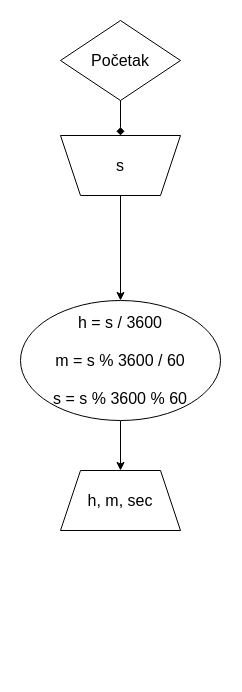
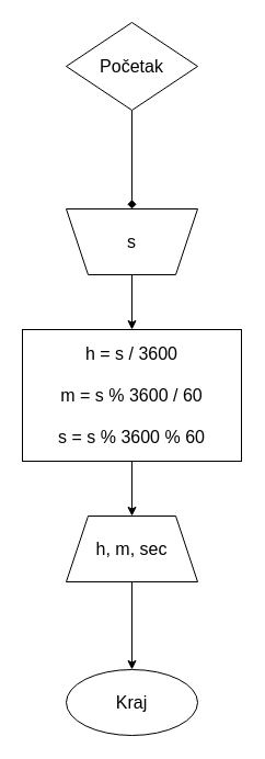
  <mxCell id="0" />
  <mxCell id="1" parent="0" />
  <mxCell id="2" value="" style="edgeStyle=orthogonalEdgeStyle;rounded=0;orthogonalLoop=1;jettySize=auto;html=1;fontSize=16;fontColor=#000000;endArrow=diamond;" parent="1" source="3" target="5" edge="1"><mxGeometry relative="1" as="geometry" /></mxCell>
  <mxCell id="3" value="Početak" style="rhombus;whiteSpace=wrap;html=1;labelBackgroundColor=none;fontSize=16;fontColor=#000000;" parent="1" vertex="1"><mxGeometry x="60" y="20" width="120" height="80" as="geometry" /></mxCell>
  <mxCell id="4" value="" style="edgeStyle=orthogonalEdgeStyle;rounded=0;orthogonalLoop=1;jettySize=auto;html=1;fontSize=16;fontColor=#000000;" parent="1" source="5" target="7" edge="1"><mxGeometry relative="1" as="geometry" /></mxCell>
- <mxCell id="5" value="s" style="shape=trapezoid;perimeter=trapezoidPerimeter;whiteSpace=wrap;html=1;fixedSize=1;fontSize=16;fontColor=#000000;labelBackgroundColor=none;direction=west;" parent="1" vertex="1"><mxGeometry x="60" y="135" width="120" height="60" as="geometry" /></mxCell>
+ <mxCell id="5" value="s" style="shape=trapezoid;perimeter=trapezoidPerimeter;whiteSpace=wrap;html=1;fixedSize=1;fontSize=16;fontColor=#000000;labelBackgroundColor=none;direction=west;" parent="1" vertex="1"><mxGeometry x="60" y="190" width="120" height="60" as="geometry" /></mxCell>
  <mxCell id="6" value="" style="edgeStyle=orthogonalEdgeStyle;rounded=0;orthogonalLoop=1;jettySize=auto;html=1;fontSize=16;fontColor=#000000;" parent="1" source="7" target="9" edge="1"><mxGeometry relative="1" as="geometry" /></mxCell>
- <mxCell id="7" value="h = s / 3600&lt;br&gt;&lt;br&gt;m = s % 3600 / 60&lt;br&gt;&lt;br&gt;s = s % 3600 % 60" style="ellipse;whiteSpace=wrap;html=1;fontSize=16;fontColor=#000000;labelBackgroundColor=none;" parent="1" vertex="1"><mxGeometry x="20" y="300" width="200" height="120" as="geometry" /></mxCell>
+ <mxCell id="7" value="h = s / 3600&lt;br&gt;&lt;br&gt;m = s % 3600 / 60&lt;br&gt;&lt;br&gt;s = s % 3600 % 60" style="whiteSpace=wrap;html=1;fontSize=16;fontColor=#000000;labelBackgroundColor=none;" parent="1" vertex="1"><mxGeometry x="20" y="300" width="200" height="120" as="geometry" /></mxCell>
+ <mxCell id="8" value="" style="edgeStyle=orthogonalEdgeStyle;rounded=0;orthogonalLoop=1;jettySize=auto;html=1;fontSize=16;fontColor=#000000;" parent="1" source="9" target="10" edge="1"><mxGeometry relative="1" as="geometry" /></mxCell>
  <mxCell id="9" value="h, m, sec" style="shape=trapezoid;perimeter=trapezoidPerimeter;whiteSpace=wrap;html=1;fixedSize=1;fontSize=16;fontColor=#000000;labelBackgroundColor=none;" parent="1" vertex="1"><mxGeometry x="60" y="470" width="120" height="60" as="geometry" /></mxCell>
+ <mxCell id="10" value="Kraj" style="ellipse;whiteSpace=wrap;html=1;fontSize=16;fontColor=#000000;labelBackgroundColor=none;" parent="1" vertex="1"><mxGeometry x="60" y="610" width="120" height="60" as="geometry" /></mxCell>
